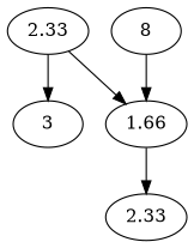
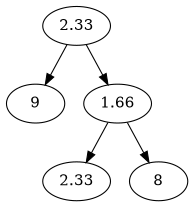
  digraph {
    n1 [label=2.33]
-   n2 [label=3]
+   n2 [label=9]
    n3 [label=1.66]
    n4 [label=2.33]
    n5 [label=8]
    n1 -> n2
    n1 -> n3
    n3 -> n4
-   n5 -> n3
+   n3 -> n5
  }
